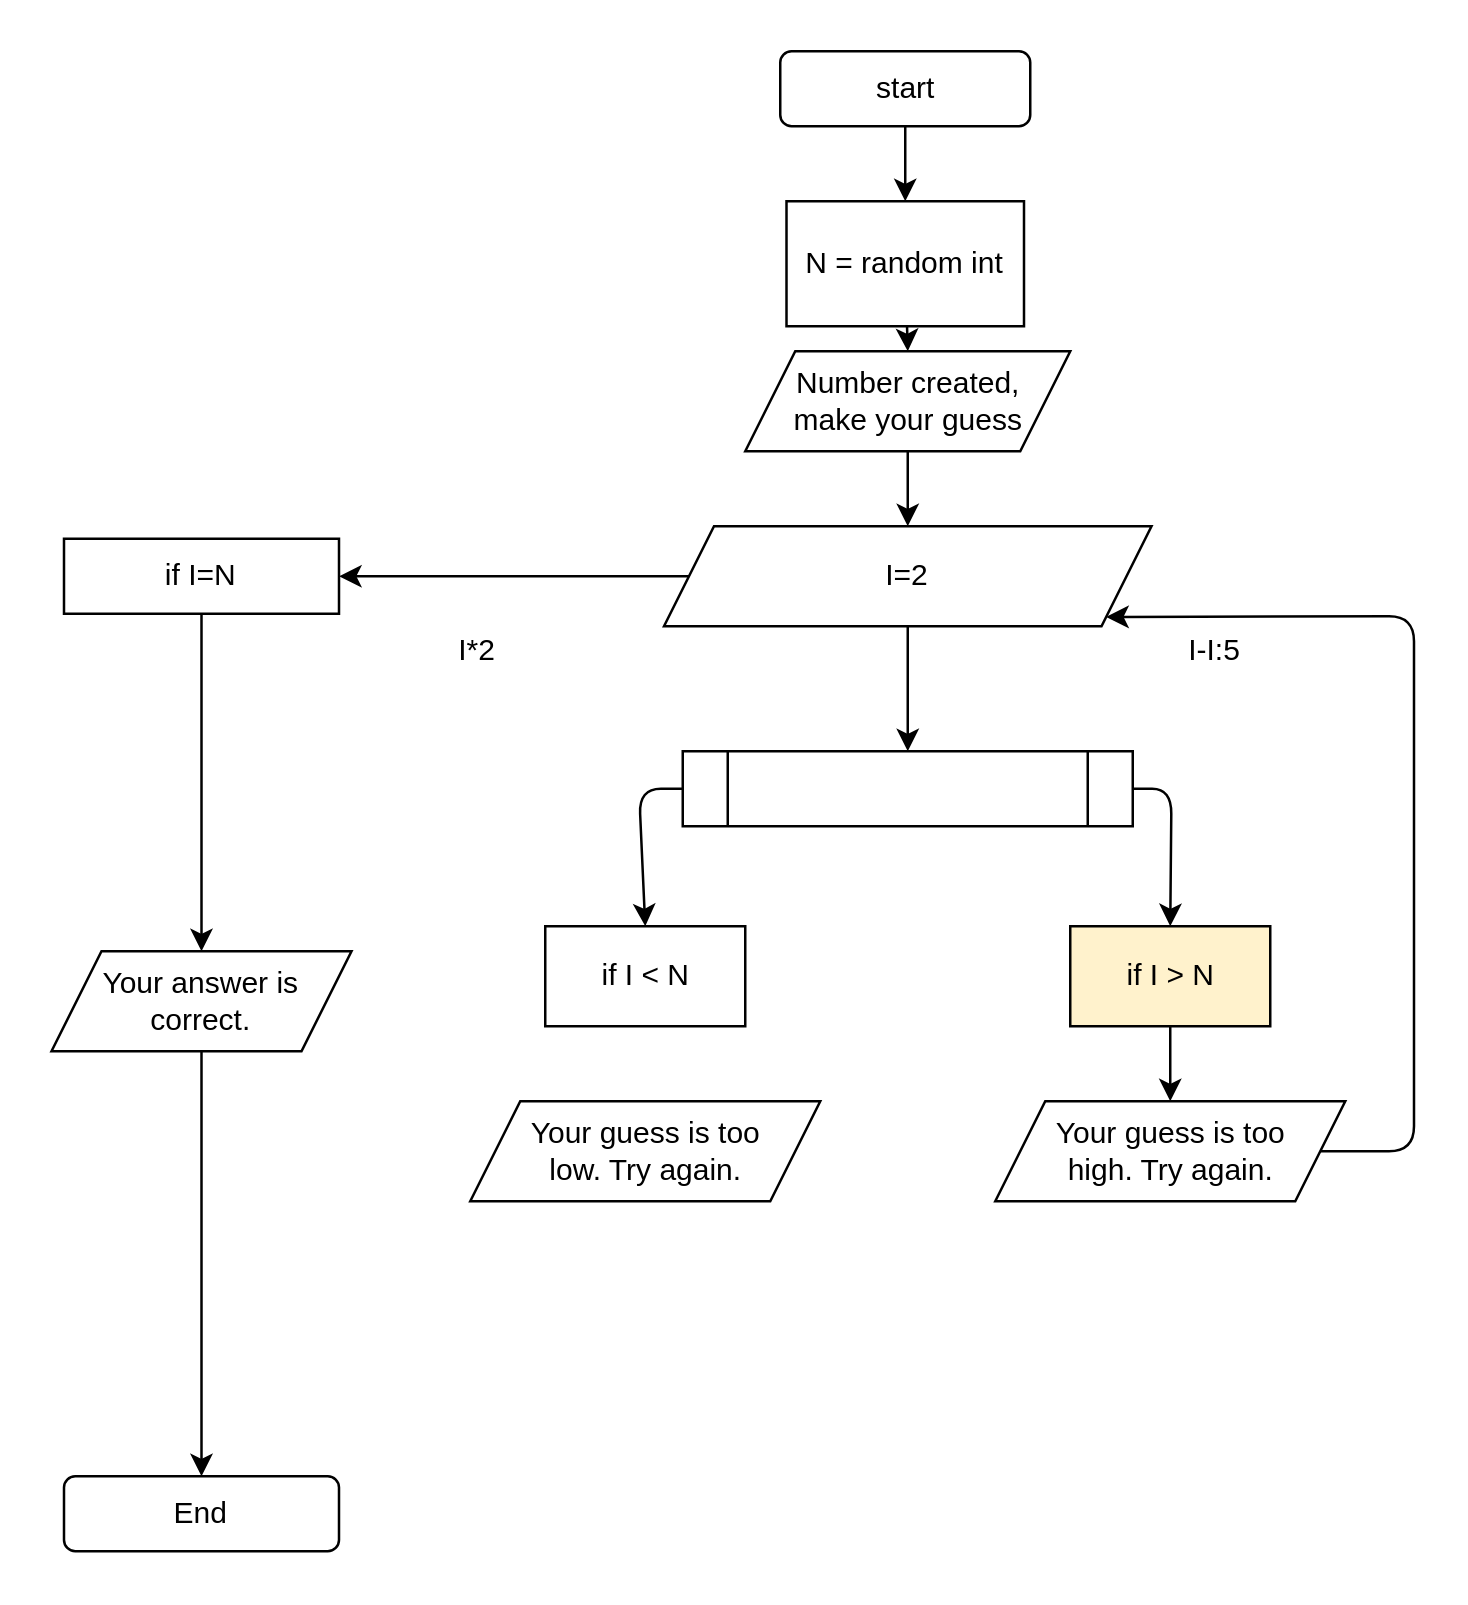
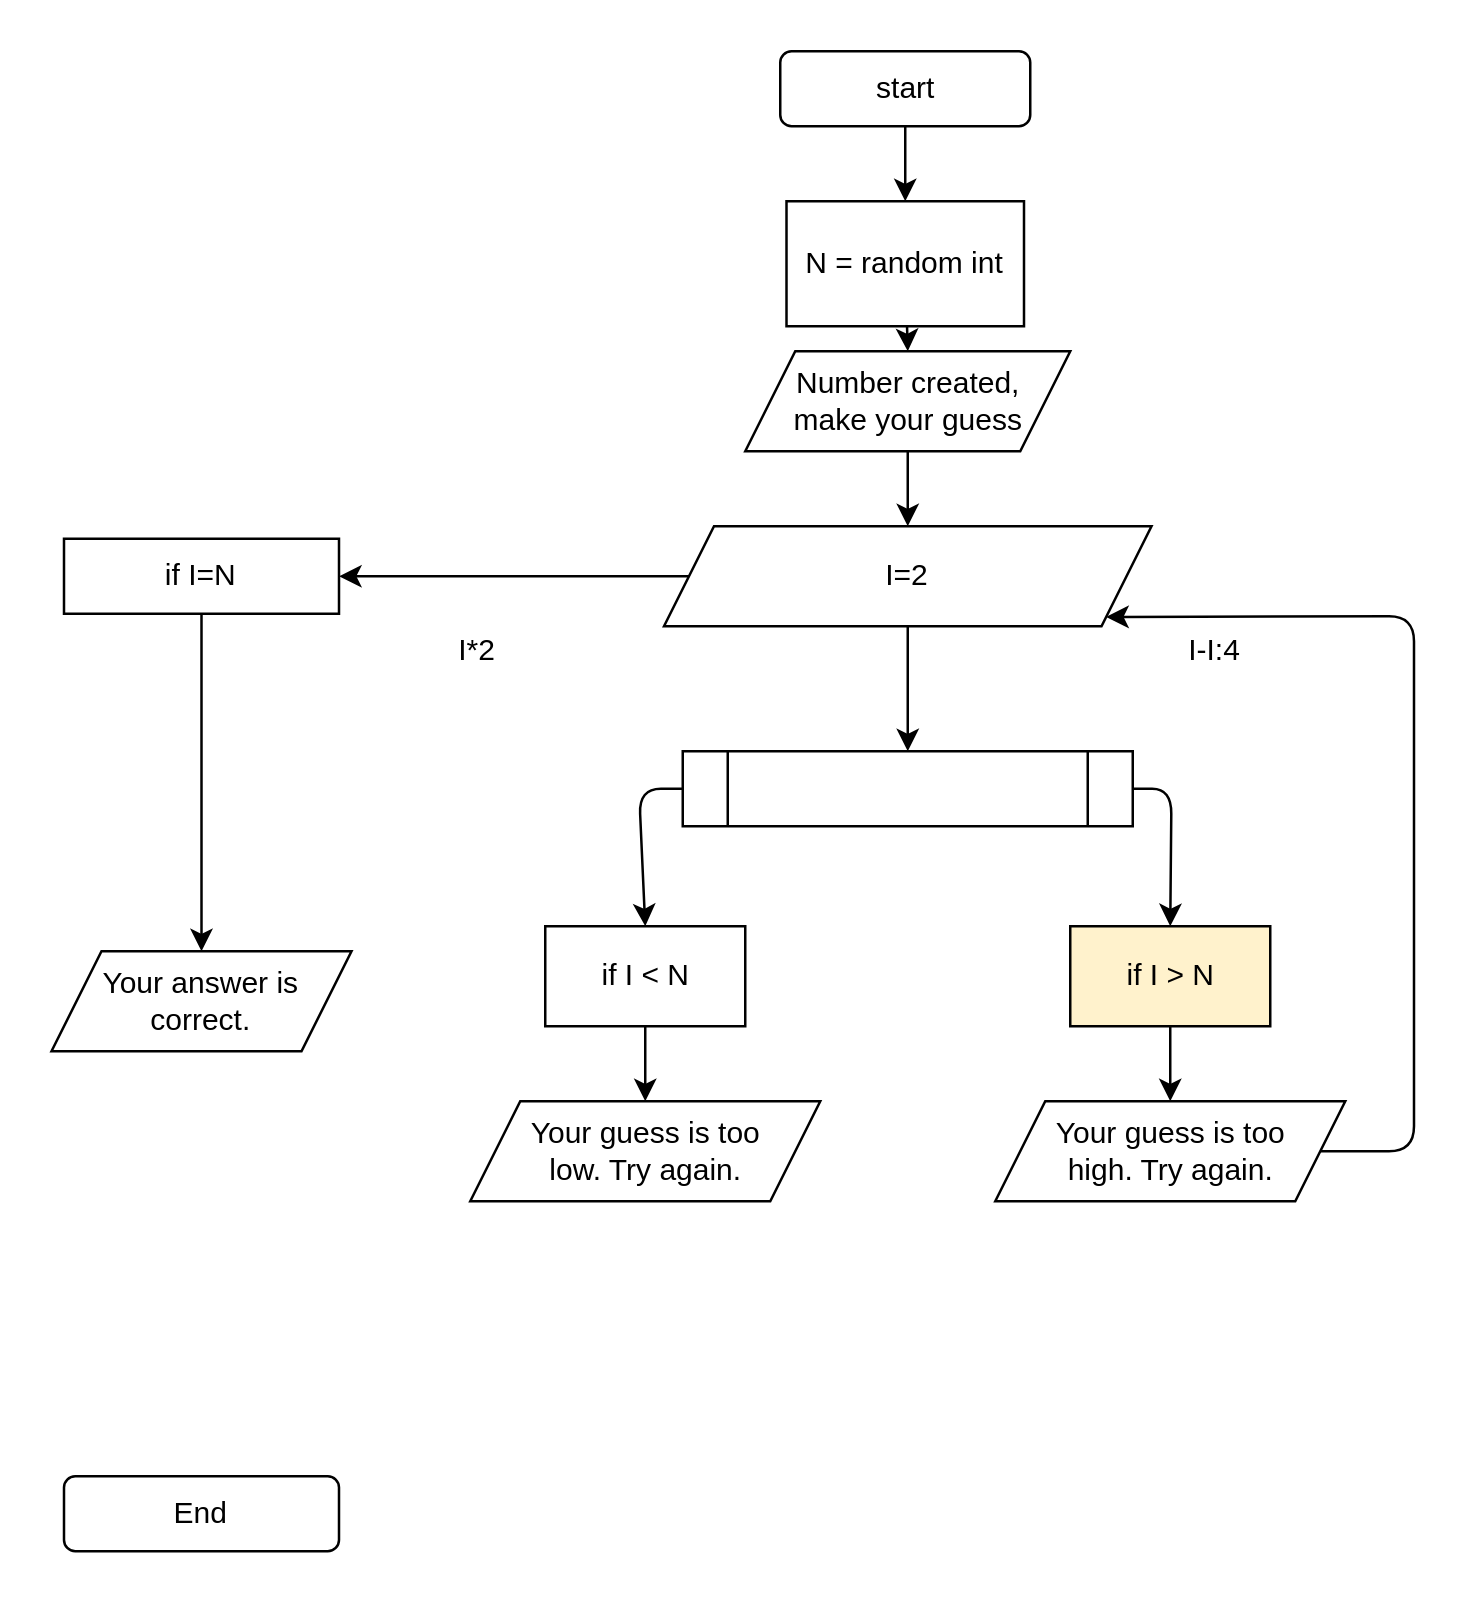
  <mxCell id="0" />
  <mxCell id="1" parent="0" />
  <mxCell id="2" style="edgeStyle=none;html=1;entryX=0.5;entryY=0;entryDx=0;entryDy=0;" parent="1" source="3" target="5" edge="1"><mxGeometry relative="1" as="geometry" /></mxCell>
  <mxCell id="3" value="start" style="rounded=1;whiteSpace=wrap;html=1;" parent="1" vertex="1"><mxGeometry x="311.5" y="20" width="100" height="30" as="geometry" /></mxCell>
  <mxCell id="4" style="edgeStyle=none;html=1;entryX=0.5;entryY=0;entryDx=0;entryDy=0;" edge="1" parent="1" source="5" target="11"><mxGeometry relative="1" as="geometry"><mxPoint x="245" y="140" as="targetPoint" /></mxGeometry></mxCell>
  <mxCell id="5" value="N = random int" style="rounded=0;whiteSpace=wrap;html=1;" parent="1" vertex="1"><mxGeometry x="314" y="80" width="95" height="50" as="geometry" /></mxCell>
+ <mxCell id="6" value="" style="edgeStyle=none;html=1;" edge="1" parent="1" source="7" target="21"><mxGeometry relative="1" as="geometry" /></mxCell>
  <mxCell id="7" value="if I &amp;lt; N&lt;br&gt;" style="rounded=0;whiteSpace=wrap;html=1;" parent="1" vertex="1"><mxGeometry x="217.5" y="370" width="80" height="40" as="geometry" /></mxCell>
  <mxCell id="8" style="edgeStyle=none;html=1;entryX=0.5;entryY=0;entryDx=0;entryDy=0;" edge="1" parent="1" source="9" target="23"><mxGeometry relative="1" as="geometry" /></mxCell>
  <mxCell id="9" value="if I &amp;gt; N&lt;br&gt;" style="rounded=0;whiteSpace=wrap;html=1;fillColor=#fff2cc;" parent="1" vertex="1"><mxGeometry x="427.5" y="370" width="80" height="40" as="geometry" /></mxCell>
  <mxCell id="10" style="edgeStyle=none;html=1;entryX=0.5;entryY=0;entryDx=0;entryDy=0;exitX=0.5;exitY=1;exitDx=0;exitDy=0;" edge="1" parent="1" source="11" target="15"><mxGeometry relative="1" as="geometry" /></mxCell>
  <mxCell id="11" value="Number created, &lt;br&gt;make your guess" style="shape=parallelogram;perimeter=parallelogramPerimeter;whiteSpace=wrap;html=1;fixedSize=1;" vertex="1" parent="1"><mxGeometry x="297.5" y="140" width="130" height="40" as="geometry" /></mxCell>
  <mxCell id="12" style="edgeStyle=none;html=1;" edge="1" parent="1" source="15" target="17"><mxGeometry relative="1" as="geometry" /></mxCell>
  <mxCell id="13" style="edgeStyle=none;html=1;entryX=0.5;entryY=0;entryDx=0;entryDy=0;exitX=0;exitY=0.5;exitDx=0;exitDy=0;" edge="1" parent="1" source="25" target="7"><mxGeometry relative="1" as="geometry"><mxPoint x="299" y="300" as="targetPoint" /><mxPoint x="248" y="290" as="sourcePoint" /><Array as="points"><mxPoint x="255" y="315" /></Array></mxGeometry></mxCell>
  <mxCell id="14" style="edgeStyle=none;html=1;entryX=0.5;entryY=0;entryDx=0;entryDy=0;" edge="1" parent="1" source="15" target="25"><mxGeometry relative="1" as="geometry" /></mxCell>
  <mxCell id="15" value="I=2" style="shape=parallelogram;perimeter=parallelogramPerimeter;whiteSpace=wrap;html=1;fixedSize=1;" vertex="1" parent="1"><mxGeometry x="265" y="210" width="195" height="40" as="geometry" /></mxCell>
  <mxCell id="16" value="" style="edgeStyle=none;html=1;" edge="1" parent="1" source="17" target="19"><mxGeometry relative="1" as="geometry" /></mxCell>
  <mxCell id="17" value="if I=N" style="rounded=0;whiteSpace=wrap;html=1;" vertex="1" parent="1"><mxGeometry x="25" y="215" width="110" height="30" as="geometry" /></mxCell>
- <mxCell id="18" value="" style="edgeStyle=none;html=1;" edge="1" parent="1" source="19" target="20"><mxGeometry relative="1" as="geometry" /></mxCell>
  <mxCell id="19" value="Your answer is correct." style="shape=parallelogram;perimeter=parallelogramPerimeter;whiteSpace=wrap;html=1;fixedSize=1;rounded=0;" vertex="1" parent="1"><mxGeometry x="20" y="380" width="120" height="40" as="geometry" /></mxCell>
  <mxCell id="20" value="End" style="rounded=1;whiteSpace=wrap;html=1;" vertex="1" parent="1"><mxGeometry x="25" y="590" width="110" height="30" as="geometry" /></mxCell>
  <mxCell id="21" value="Your guess is too &lt;br&gt;low. Try again." style="shape=parallelogram;perimeter=parallelogramPerimeter;whiteSpace=wrap;html=1;fixedSize=1;rounded=0;" vertex="1" parent="1"><mxGeometry x="187.5" y="440" width="140" height="40" as="geometry" /></mxCell>
  <mxCell id="22" value="" style="edgeStyle=none;html=1;entryX=1;entryY=1;entryDx=0;entryDy=0;exitX=1;exitY=0.5;exitDx=0;exitDy=0;" edge="1" parent="1" source="23" target="15"><mxGeometry relative="1" as="geometry"><Array as="points"><mxPoint x="565" y="460" /><mxPoint x="565" y="246" /></Array></mxGeometry></mxCell>
  <mxCell id="23" value="Your guess is too &lt;br&gt;high. Try again." style="shape=parallelogram;perimeter=parallelogramPerimeter;whiteSpace=wrap;html=1;fixedSize=1;rounded=0;" vertex="1" parent="1"><mxGeometry x="397.5" y="440" width="140" height="40" as="geometry" /></mxCell>
  <mxCell id="24" style="edgeStyle=none;html=1;entryX=0.5;entryY=0;entryDx=0;entryDy=0;exitX=1;exitY=0.5;exitDx=0;exitDy=0;" edge="1" parent="1" source="25" target="9"><mxGeometry relative="1" as="geometry"><Array as="points"><mxPoint x="468" y="315" /></Array></mxGeometry></mxCell>
  <mxCell id="25" value="" style="shape=process;whiteSpace=wrap;html=1;backgroundOutline=1;" vertex="1" parent="1"><mxGeometry x="272.5" y="300" width="180" height="30" as="geometry" /></mxCell>
  <mxCell id="26" value="I*2" style="text;html=1;align=center;verticalAlign=middle;resizable=0;points=[];autosize=1;strokeColor=none;fillColor=none;" vertex="1" parent="1"><mxGeometry x="175" y="250" width="30" height="20" as="geometry" /></mxCell>
- <mxCell id="27" value="&lt;span&gt;I-I:5&lt;/span&gt;" style="text;html=1;align=center;verticalAlign=middle;resizable=0;points=[];autosize=1;strokeColor=none;fillColor=none;" vertex="1" parent="1"><mxGeometry x="465" y="250" width="40" height="20" as="geometry" /></mxCell>
+ <mxCell id="27" value="&lt;span&gt;I-I:4&lt;/span&gt;" style="text;html=1;align=center;verticalAlign=middle;resizable=0;points=[];autosize=1;strokeColor=none;fillColor=none;" vertex="1" parent="1"><mxGeometry x="465" y="250" width="40" height="20" as="geometry" /></mxCell>
